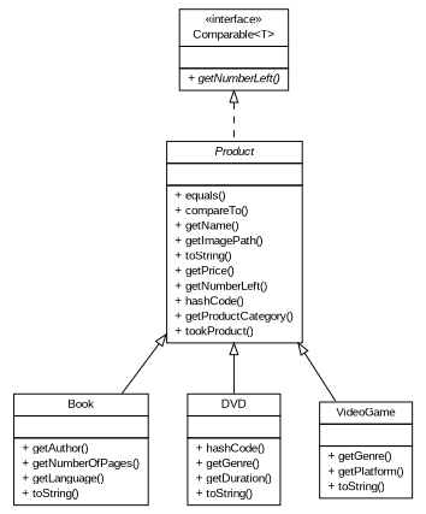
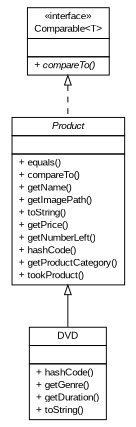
  digraph {
    nodesep=0.25
    ranksep=0.5
    node [fontcolor=black fontname=arial fontsize=10.0 shape=plaintext]
    edge [arrowtail=empty dir=back fontname=arial fontsize=10 headport=p labelfontname=arial labelfontsize=10 tailport=p]
-   n1 [label=<<table title="store.business.util.product.Book" border="0" cellborder="1" cellspacing="0" cellpadding="2" port="p"> 		<tr><td><table border="0" cellspacing="0" cellpadding="1"> <tr><td align="center" balign="center"> Book </td></tr> 		</table></td></tr> 		<tr><td><table border="0" cellspacing="0" cellpadding="1"> <tr><td align="left" balign="left">  </td></tr> 		</table></td></tr> 		<tr><td><table border="0" cellspacing="0" cellpadding="1"> <tr><td align="left" balign="left"> + getAuthor() </td></tr> <tr><td align="left" balign="left"> + getNumberOfPages() </td></tr> <tr><td align="left" balign="left"> + getLanguage() </td></tr> <tr><td align="left" balign="left"> + toString() </td></tr> 		</table></td></tr> 		</table>>]
    n2 [label=<<table title="store.business.util.product.DVD" border="0" cellborder="1" cellspacing="0" cellpadding="2" port="p"> 		<tr><td><table border="0" cellspacing="0" cellpadding="1"> <tr><td align="center" balign="center"> DVD </td></tr> 		</table></td></tr> 		<tr><td><table border="0" cellspacing="0" cellpadding="1"> <tr><td align="left" balign="left">  </td></tr> 		</table></td></tr> 		<tr><td><table border="0" cellspacing="0" cellpadding="1"> <tr><td align="left" balign="left"> + hashCode() </td></tr> <tr><td align="left" balign="left"> + getGenre() </td></tr> <tr><td align="left" balign="left"> + getDuration() </td></tr> <tr><td align="left" balign="left"> + toString() </td></tr> 		</table></td></tr> 		</table>>]
    n3 [label=<<table title="store.business.util.product.Product" border="0" cellborder="1" cellspacing="0" cellpadding="2" port="p"> 		<tr><td><table border="0" cellspacing="0" cellpadding="1"> <tr><td align="center" balign="center"><font face="arial italic"> Product </font></td></tr> 		</table></td></tr> 		<tr><td><table border="0" cellspacing="0" cellpadding="1"> <tr><td align="left" balign="left">  </td></tr> 		</table></td></tr> 		<tr><td><table border="0" cellspacing="0" cellpadding="1"> <tr><td align="left" balign="left"> + equals() </td></tr> <tr><td align="left" balign="left"> + compareTo() </td></tr> <tr><td align="left" balign="left"> + getName() </td></tr> <tr><td align="left" balign="left"> + getImagePath() </td></tr> <tr><td align="left" balign="left"> + toString() </td></tr> <tr><td align="left" balign="left"> + getPrice() </td></tr> <tr><td align="left" balign="left"> + getNumberLeft() </td></tr> <tr><td align="left" balign="left"> + hashCode() </td></tr> <tr><td align="left" balign="left"> + getProductCategory() </td></tr> <tr><td align="left" balign="left"> + tookProduct() </td></tr> 		</table></td></tr> 		</table>>]
-   n4 [label=<<table title="store.business.util.product.VideoGame" border="0" cellborder="1" cellspacing="0" cellpadding="2" port="p"> 		<tr><td><table border="0" cellspacing="0" cellpadding="1"> <tr><td align="center" balign="center"> VideoGame </td></tr> 		</table></td></tr> 		<tr><td><table border="0" cellspacing="0" cellpadding="1"> <tr><td align="left" balign="left">  </td></tr> 		</table></td></tr> 		<tr><td><table border="0" cellspacing="0" cellpadding="1"> <tr><td align="left" balign="left"> + getGenre() </td></tr> <tr><td align="left" balign="left"> + getPlatform() </td></tr> <tr><td align="left" balign="left"> + toString() </td></tr> 		</table></td></tr> 		</table>>]
-   n5 [label=<<table title="java.lang.Comparable" border="0" cellborder="1" cellspacing="0" cellpadding="2" port="p" href="http://docs.oracle.com/javase/7/docs/api/java/lang/Comparable.html" target="_parent"> 		<tr><td><table border="0" cellspacing="0" cellpadding="1"> <tr><td align="center" balign="center"> &#171;interface&#187; </td></tr> <tr><td align="center" balign="center"> Comparable&lt;T&gt; </td></tr> 		</table></td></tr> 		<tr><td><table border="0" cellspacing="0" cellpadding="1"> <tr><td align="left" balign="left">  </td></tr> 		</table></td></tr> 		<tr><td><table border="0" cellspacing="0" cellpadding="1"> <tr><td align="left" balign="left"><font face="arial italic" point-size="10.0"> + getNumberLeft() </font></td></tr> 		</table></td></tr> 		</table>>]
-   n3 -> n1
+   n5 [label=<<table title="java.lang.Comparable" border="0" cellborder="1" cellspacing="0" cellpadding="2" port="p" href="http://docs.oracle.com/javase/7/docs/api/java/lang/Comparable.html" target="_parent"> 		<tr><td><table border="0" cellspacing="0" cellpadding="1"> <tr><td align="center" balign="center"> &#171;interface&#187; </td></tr> <tr><td align="center" balign="center"> Comparable&lt;T&gt; </td></tr> 		</table></td></tr> 		<tr><td><table border="0" cellspacing="0" cellpadding="1"> <tr><td align="left" balign="left">  </td></tr> 		</table></td></tr> 		<tr><td><table border="0" cellspacing="0" cellpadding="1"> <tr><td align="left" balign="left"><font face="arial italic" point-size="10.0"> + compareTo() </font></td></tr> 		</table></td></tr> 		</table>>]
    n3 -> n2
-   n3 -> n4
    n5 -> n3 [style=dashed]
  }
